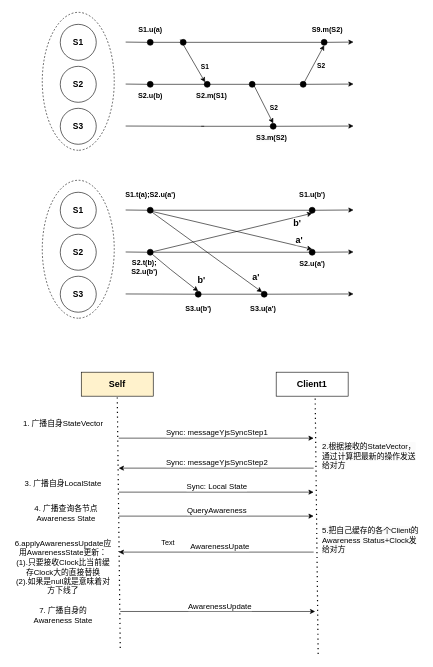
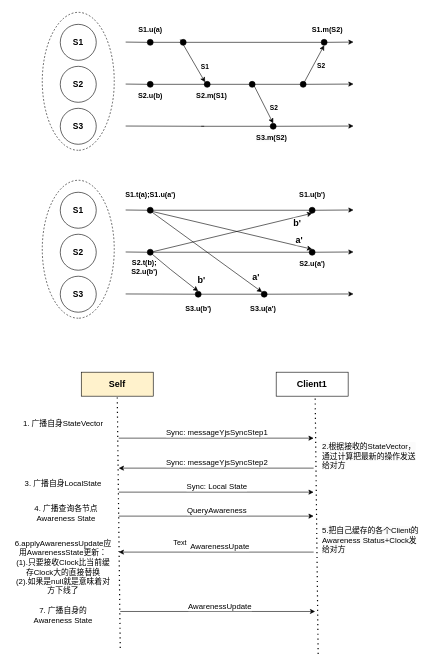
  <mxCell id="0" />
  <mxCell id="1" parent="0" />
  <mxCell id="2" value="" style="ellipse;whiteSpace=wrap;html=1;direction=south;dashed=1;" vertex="1" parent="1"><mxGeometry x="70" y="300" width="120" height="230" as="geometry" /></mxCell>
  <mxCell id="3" value="S1" style="ellipse;whiteSpace=wrap;html=1;aspect=fixed;fontSize=14;fontStyle=1" vertex="1" parent="1"><mxGeometry x="100" y="320" width="60" height="60" as="geometry" /></mxCell>
  <mxCell id="4" value="S2" style="ellipse;whiteSpace=wrap;html=1;aspect=fixed;fontSize=14;fontStyle=1" vertex="1" parent="1"><mxGeometry x="100" y="390" width="60" height="60" as="geometry" /></mxCell>
  <mxCell id="5" value="S3" style="ellipse;whiteSpace=wrap;html=1;aspect=fixed;fontSize=14;fontStyle=1" vertex="1" parent="1"><mxGeometry x="100" y="460" width="60" height="60" as="geometry" /></mxCell>
  <mxCell id="6" value="" style="endArrow=classic;html=1;rounded=0;" edge="1" parent="1" source="19"><mxGeometry width="50" height="50" relative="1" as="geometry"><mxPoint x="209" y="349.58" as="sourcePoint" /><mxPoint x="589" y="349.58" as="targetPoint" /></mxGeometry></mxCell>
  <mxCell id="7" value="" style="endArrow=classic;html=1;rounded=0;" edge="1" parent="1" source="21"><mxGeometry width="50" height="50" relative="1" as="geometry"><mxPoint x="209" y="419.58" as="sourcePoint" /><mxPoint x="589" y="419.58" as="targetPoint" /></mxGeometry></mxCell>
  <mxCell id="8" value="" style="endArrow=classic;html=1;rounded=0;" edge="1" parent="1" source="17"><mxGeometry width="50" height="50" relative="1" as="geometry"><mxPoint x="209" y="489.58" as="sourcePoint" /><mxPoint x="589" y="489.58" as="targetPoint" /></mxGeometry></mxCell>
  <mxCell id="9" value="" style="endArrow=none;html=1;rounded=0;endFill=0;" edge="1" parent="1" target="10"><mxGeometry width="50" height="50" relative="1" as="geometry"><mxPoint x="209" y="349.58" as="sourcePoint" /><mxPoint x="589" y="349.58" as="targetPoint" /></mxGeometry></mxCell>
  <mxCell id="10" value="" style="ellipse;whiteSpace=wrap;html=1;aspect=fixed;fillColor=#000000;" vertex="1" parent="1"><mxGeometry x="245" y="345" width="10" height="10" as="geometry" /></mxCell>
- <mxCell id="11" value="S1.t(a);S2.u(a')" style="text;html=1;align=center;verticalAlign=middle;resizable=0;points=[];autosize=1;strokeColor=none;fillColor=none;fontStyle=1" vertex="1" parent="1"><mxGeometry x="200" y="310" width="100" height="30" as="geometry" /></mxCell>
+ <mxCell id="11" value="S1.t(a);S1.u(a')" style="text;html=1;align=center;verticalAlign=middle;resizable=0;points=[];autosize=1;strokeColor=none;fillColor=none;fontStyle=1" vertex="1" parent="1"><mxGeometry x="200" y="310" width="100" height="30" as="geometry" /></mxCell>
  <mxCell id="12" value="" style="endArrow=none;html=1;rounded=0;endFill=0;" edge="1" parent="1" target="13"><mxGeometry width="50" height="50" relative="1" as="geometry"><mxPoint x="209" y="419.58" as="sourcePoint" /><mxPoint x="589" y="419.58" as="targetPoint" /></mxGeometry></mxCell>
  <mxCell id="13" value="" style="ellipse;whiteSpace=wrap;html=1;aspect=fixed;fillColor=#000000;" vertex="1" parent="1"><mxGeometry x="245" y="415" width="10" height="10" as="geometry" /></mxCell>
  <mxCell id="14" value="" style="endArrow=none;html=1;rounded=0;endFill=0;" edge="1" parent="1" target="15"><mxGeometry width="50" height="50" relative="1" as="geometry"><mxPoint x="209" y="489.58" as="sourcePoint" /><mxPoint x="589" y="489.58" as="targetPoint" /></mxGeometry></mxCell>
  <mxCell id="15" value="" style="ellipse;whiteSpace=wrap;html=1;aspect=fixed;fillColor=#000000;" vertex="1" parent="1"><mxGeometry x="325" y="485" width="10" height="10" as="geometry" /></mxCell>
  <mxCell id="16" value="" style="endArrow=none;html=1;rounded=0;endFill=0;" edge="1" parent="1" source="15" target="17"><mxGeometry width="50" height="50" relative="1" as="geometry"><mxPoint x="315" y="490" as="sourcePoint" /><mxPoint x="589" y="489.58" as="targetPoint" /></mxGeometry></mxCell>
  <mxCell id="17" value="" style="ellipse;whiteSpace=wrap;html=1;aspect=fixed;fillColor=#000000;" vertex="1" parent="1"><mxGeometry x="435" y="485" width="10" height="10" as="geometry" /></mxCell>
  <mxCell id="18" value="" style="endArrow=none;html=1;rounded=0;endFill=0;" edge="1" parent="1" source="10" target="19"><mxGeometry width="50" height="50" relative="1" as="geometry"><mxPoint x="255" y="350" as="sourcePoint" /><mxPoint x="589" y="349.58" as="targetPoint" /></mxGeometry></mxCell>
  <mxCell id="19" value="" style="ellipse;whiteSpace=wrap;html=1;aspect=fixed;fillColor=#000000;" vertex="1" parent="1"><mxGeometry x="515" y="345" width="10" height="10" as="geometry" /></mxCell>
  <mxCell id="20" value="" style="endArrow=none;html=1;rounded=0;endFill=0;" edge="1" parent="1" source="13" target="21"><mxGeometry width="50" height="50" relative="1" as="geometry"><mxPoint x="255" y="420" as="sourcePoint" /><mxPoint x="589" y="419.58" as="targetPoint" /></mxGeometry></mxCell>
  <mxCell id="21" value="" style="ellipse;whiteSpace=wrap;html=1;aspect=fixed;fillColor=#000000;" vertex="1" parent="1"><mxGeometry x="515" y="415" width="10" height="10" as="geometry" /></mxCell>
  <mxCell id="22" value="S2.t(b);&lt;div&gt;S2.u(b')&lt;/div&gt;" style="text;html=1;align=center;verticalAlign=middle;resizable=0;points=[];autosize=1;strokeColor=none;fillColor=none;fontStyle=1" vertex="1" parent="1"><mxGeometry x="205" y="425" width="70" height="40" as="geometry" /></mxCell>
  <mxCell id="23" value="S3.u(b')" style="text;html=1;align=center;verticalAlign=middle;resizable=0;points=[];autosize=1;strokeColor=none;fillColor=none;fontStyle=1" vertex="1" parent="1"><mxGeometry x="295" y="500" width="70" height="30" as="geometry" /></mxCell>
  <mxCell id="24" value="&lt;span style=&quot;color: rgb(0, 0, 0); font-family: Helvetica; font-size: 12px; font-style: normal; font-variant-ligatures: normal; font-variant-caps: normal; font-weight: 700; letter-spacing: normal; orphans: 2; text-align: center; text-indent: 0px; text-transform: none; widows: 2; word-spacing: 0px; -webkit-text-stroke-width: 0px; white-space: nowrap; background-color: rgb(251, 251, 251); text-decoration-thickness: initial; text-decoration-style: initial; text-decoration-color: initial; display: inline !important; float: none;&quot;&gt;S3.u(a')&lt;/span&gt;" style="text;whiteSpace=wrap;html=1;" vertex="1" parent="1"><mxGeometry x="415" y="500" width="120" height="40" as="geometry" /></mxCell>
  <mxCell id="25" value="S1.u(b')" style="text;html=1;align=center;verticalAlign=middle;resizable=0;points=[];autosize=1;strokeColor=none;fillColor=none;fontStyle=1" vertex="1" parent="1"><mxGeometry x="485" y="310" width="70" height="30" as="geometry" /></mxCell>
  <mxCell id="26" value="S2.u(a')" style="text;html=1;align=center;verticalAlign=middle;resizable=0;points=[];autosize=1;strokeColor=none;fillColor=none;fontStyle=1" vertex="1" parent="1"><mxGeometry x="485" y="425" width="70" height="30" as="geometry" /></mxCell>
  <mxCell id="27" value="" style="endArrow=classic;html=1;rounded=0;entryX=0;entryY=0;entryDx=0;entryDy=0;exitX=1;exitY=1;exitDx=0;exitDy=0;" edge="1" parent="1" source="10" target="17"><mxGeometry width="50" height="50" relative="1" as="geometry"><mxPoint x="295" y="380" as="sourcePoint" /><mxPoint x="345" y="330" as="targetPoint" /></mxGeometry></mxCell>
  <mxCell id="28" value="a&lt;font style=&quot;font-size: 15px;&quot;&gt;&lt;span style=&quot;font-size: 15px;&quot;&gt;'&lt;/span&gt;&lt;/font&gt;" style="edgeLabel;html=1;align=center;verticalAlign=middle;resizable=0;points=[];fontSize=15;fontStyle=1" vertex="1" connectable="0" parent="27"><mxGeometry x="0.731" y="-1" relative="1" as="geometry"><mxPoint x="14" y="-9" as="offset" /></mxGeometry></mxCell>
  <mxCell id="29" value="" style="endArrow=classic;html=1;rounded=0;exitX=1;exitY=1;exitDx=0;exitDy=0;entryX=0.5;entryY=0;entryDx=0;entryDy=0;" edge="1" parent="1" target="21"><mxGeometry width="50" height="50" relative="1" as="geometry"><mxPoint x="245" y="350" as="sourcePoint" /><mxPoint x="485" y="390" as="targetPoint" /></mxGeometry></mxCell>
  <mxCell id="30" value="a&lt;font style=&quot;font-size: 15px;&quot;&gt;&lt;span style=&quot;font-size: 15px;&quot;&gt;'&lt;/span&gt;&lt;/font&gt;" style="edgeLabel;html=1;align=center;verticalAlign=middle;resizable=0;points=[];fontSize=15;fontStyle=1" vertex="1" connectable="0" parent="29"><mxGeometry x="0.731" y="-1" relative="1" as="geometry"><mxPoint x="14" y="-9" as="offset" /></mxGeometry></mxCell>
  <mxCell id="31" value="" style="endArrow=classic;html=1;rounded=0;entryX=0.5;entryY=0;entryDx=0;entryDy=0;" edge="1" parent="1" target="15"><mxGeometry width="50" height="50" relative="1" as="geometry"><mxPoint x="253.54" y="423.54" as="sourcePoint" /><mxPoint x="325.004" y="485.004" as="targetPoint" /><Array as="points"><mxPoint x="283.54" y="448.54" /></Array></mxGeometry></mxCell>
  <mxCell id="32" value="b'" style="edgeLabel;html=1;align=center;verticalAlign=middle;resizable=0;points=[];fontSize=15;fontStyle=1" vertex="1" connectable="0" parent="31"><mxGeometry x="0.342" y="2" relative="1" as="geometry"><mxPoint x="29" y="2" as="offset" /></mxGeometry></mxCell>
  <mxCell id="33" value="" style="endArrow=classic;html=1;rounded=0;entryX=0.5;entryY=1;entryDx=0;entryDy=0;" edge="1" parent="1" target="19"><mxGeometry width="50" height="50" relative="1" as="geometry"><mxPoint x="255" y="419" as="sourcePoint" /><mxPoint x="355" y="380" as="targetPoint" /><Array as="points" /></mxGeometry></mxCell>
  <mxCell id="34" value="b'" style="edgeLabel;html=1;align=center;verticalAlign=middle;resizable=0;points=[];fontSize=15;fontStyle=1" vertex="1" connectable="0" parent="33"><mxGeometry x="0.342" y="2" relative="1" as="geometry"><mxPoint x="62" y="-4" as="offset" /></mxGeometry></mxCell>
  <mxCell id="35" value="" style="ellipse;whiteSpace=wrap;html=1;direction=south;dashed=1;" vertex="1" parent="1"><mxGeometry x="70" y="20" width="120" height="230" as="geometry" /></mxCell>
  <mxCell id="36" value="S1" style="ellipse;whiteSpace=wrap;html=1;aspect=fixed;fontSize=14;fontStyle=1" vertex="1" parent="1"><mxGeometry x="100" y="40" width="60" height="60" as="geometry" /></mxCell>
  <mxCell id="37" value="S2" style="ellipse;whiteSpace=wrap;html=1;aspect=fixed;fontSize=14;fontStyle=1" vertex="1" parent="1"><mxGeometry x="100" y="110" width="60" height="60" as="geometry" /></mxCell>
  <mxCell id="38" value="S3" style="ellipse;whiteSpace=wrap;html=1;aspect=fixed;fontSize=14;fontStyle=1" vertex="1" parent="1"><mxGeometry x="100" y="180" width="60" height="60" as="geometry" /></mxCell>
  <mxCell id="39" value="" style="endArrow=classic;html=1;rounded=0;" edge="1" parent="1" source="51"><mxGeometry width="50" height="50" relative="1" as="geometry"><mxPoint x="209" y="69.58" as="sourcePoint" /><mxPoint x="589" y="69.58" as="targetPoint" /></mxGeometry></mxCell>
  <mxCell id="40" value="" style="endArrow=classic;html=1;rounded=0;" edge="1" parent="1" source="53"><mxGeometry width="50" height="50" relative="1" as="geometry"><mxPoint x="209" y="139.58" as="sourcePoint" /><mxPoint x="589" y="139.58" as="targetPoint" /></mxGeometry></mxCell>
  <mxCell id="41" value="" style="endArrow=classic;html=1;rounded=0;" edge="1" parent="1" source="49"><mxGeometry width="50" height="50" relative="1" as="geometry"><mxPoint x="209" y="209.58" as="sourcePoint" /><mxPoint x="589" y="209.58" as="targetPoint" /></mxGeometry></mxCell>
  <mxCell id="42" value="" style="endArrow=none;html=1;rounded=0;endFill=0;" edge="1" parent="1" target="43"><mxGeometry width="50" height="50" relative="1" as="geometry"><mxPoint x="209" y="69.58" as="sourcePoint" /><mxPoint x="589" y="69.58" as="targetPoint" /></mxGeometry></mxCell>
  <mxCell id="43" value="" style="ellipse;whiteSpace=wrap;html=1;aspect=fixed;fillColor=#000000;" vertex="1" parent="1"><mxGeometry x="245" y="65" width="10" height="10" as="geometry" /></mxCell>
  <mxCell id="44" value="S1.u(a)" style="text;html=1;align=center;verticalAlign=middle;resizable=0;points=[];autosize=1;strokeColor=none;fillColor=none;fontStyle=1" vertex="1" parent="1"><mxGeometry x="220" y="35" width="60" height="30" as="geometry" /></mxCell>
  <mxCell id="45" value="" style="endArrow=none;html=1;rounded=0;endFill=0;" edge="1" parent="1" target="46"><mxGeometry width="50" height="50" relative="1" as="geometry"><mxPoint x="209" y="139.58" as="sourcePoint" /><mxPoint x="589" y="139.58" as="targetPoint" /></mxGeometry></mxCell>
  <mxCell id="46" value="" style="ellipse;whiteSpace=wrap;html=1;aspect=fixed;fillColor=#000000;" vertex="1" parent="1"><mxGeometry x="245" y="135" width="10" height="10" as="geometry" /></mxCell>
  <mxCell id="47" value="" style="endArrow=none;html=1;rounded=0;endFill=0;" edge="1" parent="1"><mxGeometry width="50" height="50" relative="1" as="geometry"><mxPoint x="209" y="209.58" as="sourcePoint" /><mxPoint x="340" y="210" as="targetPoint" /></mxGeometry></mxCell>
  <mxCell id="48" value="" style="endArrow=none;html=1;rounded=0;endFill=0;" edge="1" parent="1" target="49"><mxGeometry width="50" height="50" relative="1" as="geometry"><mxPoint x="335" y="210" as="sourcePoint" /><mxPoint x="589" y="209.58" as="targetPoint" /></mxGeometry></mxCell>
  <mxCell id="49" value="" style="ellipse;whiteSpace=wrap;html=1;aspect=fixed;fillColor=#000000;" vertex="1" parent="1"><mxGeometry x="450" y="205" width="10" height="10" as="geometry" /></mxCell>
  <mxCell id="50" value="" style="endArrow=none;html=1;rounded=0;endFill=0;" edge="1" parent="1" source="58" target="51"><mxGeometry width="50" height="50" relative="1" as="geometry"><mxPoint x="255" y="70" as="sourcePoint" /><mxPoint x="589" y="69.58" as="targetPoint" /></mxGeometry></mxCell>
  <mxCell id="51" value="" style="ellipse;whiteSpace=wrap;html=1;aspect=fixed;fillColor=#000000;" vertex="1" parent="1"><mxGeometry x="535" y="65" width="10" height="10" as="geometry" /></mxCell>
  <mxCell id="52" value="" style="endArrow=none;html=1;rounded=0;endFill=0;" edge="1" parent="1" source="61" target="53"><mxGeometry width="50" height="50" relative="1" as="geometry"><mxPoint x="255" y="140" as="sourcePoint" /><mxPoint x="589" y="139.58" as="targetPoint" /></mxGeometry></mxCell>
  <mxCell id="53" value="" style="ellipse;whiteSpace=wrap;html=1;aspect=fixed;fillColor=#000000;" vertex="1" parent="1"><mxGeometry x="500" y="135" width="10" height="10" as="geometry" /></mxCell>
  <mxCell id="54" value="&lt;div&gt;S2.u(b)&lt;/div&gt;" style="text;html=1;align=center;verticalAlign=middle;resizable=0;points=[];autosize=1;strokeColor=none;fillColor=none;fontStyle=1" vertex="1" parent="1"><mxGeometry x="220" y="145" width="60" height="30" as="geometry" /></mxCell>
  <mxCell id="55" value="&lt;span style=&quot;color: rgb(0, 0, 0); font-family: Helvetica; font-size: 12px; font-style: normal; font-variant-ligatures: normal; font-variant-caps: normal; font-weight: 700; letter-spacing: normal; orphans: 2; text-align: center; text-indent: 0px; text-transform: none; widows: 2; word-spacing: 0px; -webkit-text-stroke-width: 0px; white-space: nowrap; background-color: rgb(251, 251, 251); text-decoration-thickness: initial; text-decoration-style: initial; text-decoration-color: initial; display: inline !important; float: none;&quot;&gt;S3.m(S2)&lt;/span&gt;" style="text;whiteSpace=wrap;html=1;" vertex="1" parent="1"><mxGeometry x="425" y="215" width="120" height="40" as="geometry" /></mxCell>
- <mxCell id="56" value="S9.m(S2)" style="text;html=1;align=center;verticalAlign=middle;resizable=0;points=[];autosize=1;strokeColor=none;fillColor=none;fontStyle=1" vertex="1" parent="1"><mxGeometry x="510" y="35" width="70" height="30" as="geometry" /></mxCell>
+ <mxCell id="56" value="S1.m(S2)" style="text;html=1;align=center;verticalAlign=middle;resizable=0;points=[];autosize=1;strokeColor=none;fillColor=none;fontStyle=1" vertex="1" parent="1"><mxGeometry x="510" y="35" width="70" height="30" as="geometry" /></mxCell>
  <mxCell id="57" value="" style="endArrow=none;html=1;rounded=0;endFill=0;" edge="1" parent="1" source="43" target="58"><mxGeometry width="50" height="50" relative="1" as="geometry"><mxPoint x="255" y="70" as="sourcePoint" /><mxPoint x="515" y="70" as="targetPoint" /></mxGeometry></mxCell>
  <mxCell id="58" value="" style="ellipse;whiteSpace=wrap;html=1;aspect=fixed;fillColor=#000000;" vertex="1" parent="1"><mxGeometry x="300" y="65" width="10" height="10" as="geometry" /></mxCell>
  <mxCell id="59" value="" style="ellipse;whiteSpace=wrap;html=1;aspect=fixed;fillColor=#000000;" vertex="1" parent="1"><mxGeometry x="340" y="135" width="10" height="10" as="geometry" /></mxCell>
  <mxCell id="60" value="" style="endArrow=none;html=1;rounded=0;endFill=0;" edge="1" parent="1" source="46" target="61"><mxGeometry width="50" height="50" relative="1" as="geometry"><mxPoint x="255" y="140" as="sourcePoint" /><mxPoint x="515" y="140" as="targetPoint" /></mxGeometry></mxCell>
  <mxCell id="61" value="" style="ellipse;whiteSpace=wrap;html=1;aspect=fixed;fillColor=#000000;" vertex="1" parent="1"><mxGeometry x="415" y="135" width="10" height="10" as="geometry" /></mxCell>
  <mxCell id="62" value="&lt;span style=&quot;color: rgb(0, 0, 0); font-family: Helvetica; font-size: 12px; font-style: normal; font-variant-ligatures: normal; font-variant-caps: normal; font-weight: 700; letter-spacing: normal; orphans: 2; text-align: center; text-indent: 0px; text-transform: none; widows: 2; word-spacing: 0px; -webkit-text-stroke-width: 0px; white-space: nowrap; background-color: rgb(251, 251, 251); text-decoration-thickness: initial; text-decoration-style: initial; text-decoration-color: initial; display: inline !important; float: none;&quot;&gt;S2.m(S1)&lt;/span&gt;" style="text;whiteSpace=wrap;html=1;" vertex="1" parent="1"><mxGeometry x="325" y="145" width="70" height="40" as="geometry" /></mxCell>
  <mxCell id="63" value="" style="endArrow=classic;html=1;rounded=0;entryX=0;entryY=0;entryDx=0;entryDy=0;" edge="1" parent="1" target="59"><mxGeometry width="50" height="50" relative="1" as="geometry"><mxPoint x="300" y="65" as="sourcePoint" /><mxPoint x="340" y="125" as="targetPoint" /></mxGeometry></mxCell>
  <mxCell id="64" value="S1" style="edgeLabel;html=1;align=center;verticalAlign=middle;resizable=0;points=[];fontSize=11;fontStyle=1" vertex="1" connectable="0" parent="63"><mxGeometry x="0.372" y="1" relative="1" as="geometry"><mxPoint x="11" y="-3" as="offset" /></mxGeometry></mxCell>
  <mxCell id="65" value="" style="endArrow=classic;html=1;rounded=0;entryX=0.5;entryY=0;entryDx=0;entryDy=0;" edge="1" parent="1" target="49"><mxGeometry width="50" height="50" relative="1" as="geometry"><mxPoint x="419.5" y="135" as="sourcePoint" /><mxPoint x="450" y="200" as="targetPoint" /></mxGeometry></mxCell>
  <mxCell id="66" value="S2" style="edgeLabel;html=1;align=center;verticalAlign=middle;resizable=0;points=[];fontSize=11;fontStyle=1" vertex="1" connectable="0" parent="65"><mxGeometry x="0.372" y="1" relative="1" as="geometry"><mxPoint x="11" y="-3" as="offset" /></mxGeometry></mxCell>
  <mxCell id="67" value="" style="endArrow=classic;html=1;rounded=0;entryX=0.5;entryY=1;entryDx=0;entryDy=0;" edge="1" parent="1" target="51"><mxGeometry width="50" height="50" relative="1" as="geometry"><mxPoint x="505" y="140" as="sourcePoint" /><mxPoint x="555" y="90" as="targetPoint" /></mxGeometry></mxCell>
  <mxCell id="68" value="S2" style="edgeLabel;html=1;align=center;verticalAlign=middle;resizable=0;points=[];fontStyle=1" vertex="1" connectable="0" parent="67"><mxGeometry x="0.114" y="2" relative="1" as="geometry"><mxPoint x="12" y="7" as="offset" /></mxGeometry></mxCell>
  <mxCell id="69" value="Self" style="rounded=0;whiteSpace=wrap;html=1;fontStyle=1;fontSize=15;fillColor=#fff2cc;" vertex="1" parent="1"><mxGeometry x="135" y="620" width="120" height="40" as="geometry" /></mxCell>
  <mxCell id="70" value="Client1" style="rounded=0;whiteSpace=wrap;html=1;fontStyle=1;fontSize=15;" vertex="1" parent="1"><mxGeometry x="460" y="620" width="120" height="40" as="geometry" /></mxCell>
  <mxCell id="71" value="" style="endArrow=none;dashed=1;html=1;dashPattern=1 3;strokeWidth=2;rounded=0;entryX=0.5;entryY=1;entryDx=0;entryDy=0;" edge="1" parent="1" target="69"><mxGeometry width="50" height="50" relative="1" as="geometry"><mxPoint x="200" y="1080" as="sourcePoint" /><mxPoint x="190" y="690" as="targetPoint" /></mxGeometry></mxCell>
  <mxCell id="72" value="" style="endArrow=none;dashed=1;html=1;dashPattern=1 3;strokeWidth=2;rounded=0;entryX=0.5;entryY=1;entryDx=0;entryDy=0;" edge="1" parent="1"><mxGeometry width="50" height="50" relative="1" as="geometry"><mxPoint x="530" y="1090" as="sourcePoint" /><mxPoint x="525" y="660" as="targetPoint" /></mxGeometry></mxCell>
- <mxCell id="73" value="Text" style="text;html=1;align=center;verticalAlign=middle;whiteSpace=wrap;rounded=0;" vertex="1" parent="1"><mxGeometry x="250" y="890" width="60" height="30" as="geometry" /></mxCell>
+ <mxCell id="73" value="Text" style="text;html=1;align=center;verticalAlign=middle;whiteSpace=wrap;rounded=0;" vertex="1" parent="1"><mxGeometry x="270" y="890" width="60" height="30" as="geometry" /></mxCell>
  <mxCell id="74" value="1. 广播自身StateVector" style="text;html=1;align=center;verticalAlign=middle;whiteSpace=wrap;rounded=0;fontSize=13;fontStyle=0" vertex="1" parent="1"><mxGeometry x="20" y="690" width="170" height="30" as="geometry" /></mxCell>
  <mxCell id="75" value="" style="endArrow=classic;html=1;rounded=0;" edge="1" parent="1"><mxGeometry width="50" height="50" relative="1" as="geometry"><mxPoint x="197.5" y="730" as="sourcePoint" /><mxPoint x="522.5" y="730" as="targetPoint" /></mxGeometry></mxCell>
  <mxCell id="76" value="Sync: messageYjsSyncStep1" style="edgeLabel;html=1;align=center;verticalAlign=middle;resizable=0;points=[];fontSize=13;" vertex="1" connectable="0" parent="75"><mxGeometry x="-0.598" y="-1" relative="1" as="geometry"><mxPoint x="98" y="-11" as="offset" /></mxGeometry></mxCell>
  <mxCell id="77" value="" style="endArrow=none;html=1;rounded=0;startArrow=classic;startFill=1;endFill=0;" edge="1" parent="1"><mxGeometry width="50" height="50" relative="1" as="geometry"><mxPoint x="197.5" y="780" as="sourcePoint" /><mxPoint x="522.5" y="780" as="targetPoint" /></mxGeometry></mxCell>
  <mxCell id="78" value="Sync: messageYjsSyncStep2" style="edgeLabel;html=1;align=center;verticalAlign=middle;resizable=0;points=[];fontSize=13;" vertex="1" connectable="0" parent="77"><mxGeometry x="-0.598" y="-1" relative="1" as="geometry"><mxPoint x="98" y="-11" as="offset" /></mxGeometry></mxCell>
  <mxCell id="79" value="&lt;span style=&quot;color: rgb(0, 0, 0); font-family: Helvetica; font-size: 13px; font-style: normal; font-variant-ligatures: normal; font-variant-caps: normal; font-weight: 400; letter-spacing: normal; orphans: 2; text-align: center; text-indent: 0px; text-transform: none; widows: 2; word-spacing: 0px; -webkit-text-stroke-width: 0px; white-space: normal; background-color: rgb(251, 251, 251); text-decoration-thickness: initial; text-decoration-style: initial; text-decoration-color: initial; display: inline !important; float: none;&quot;&gt;2.根据接收的StateVector，通过计算把最新的操作发送给对方&lt;/span&gt;" style="text;whiteSpace=wrap;html=1;" vertex="1" parent="1"><mxGeometry x="535" y="730" width="165" height="30" as="geometry" /></mxCell>
  <mxCell id="80" value="3. 广播自身LocalState" style="text;html=1;align=center;verticalAlign=middle;whiteSpace=wrap;rounded=0;fontSize=13;fontStyle=0" vertex="1" parent="1"><mxGeometry x="20" y="790" width="170" height="30" as="geometry" /></mxCell>
  <mxCell id="81" value="" style="endArrow=classic;html=1;rounded=0;" edge="1" parent="1"><mxGeometry width="50" height="50" relative="1" as="geometry"><mxPoint x="197.5" y="820" as="sourcePoint" /><mxPoint x="522.5" y="820" as="targetPoint" /></mxGeometry></mxCell>
  <mxCell id="82" value="Sync: Local State" style="edgeLabel;html=1;align=center;verticalAlign=middle;resizable=0;points=[];fontSize=13;" vertex="1" connectable="0" parent="81"><mxGeometry x="-0.598" y="-1" relative="1" as="geometry"><mxPoint x="98" y="-11" as="offset" /></mxGeometry></mxCell>
  <mxCell id="83" value="" style="endArrow=classic;html=1;rounded=0;" edge="1" parent="1"><mxGeometry width="50" height="50" relative="1" as="geometry"><mxPoint x="197.5" y="860" as="sourcePoint" /><mxPoint x="522.5" y="860" as="targetPoint" /></mxGeometry></mxCell>
  <mxCell id="84" value="QueryAwareness" style="edgeLabel;html=1;align=center;verticalAlign=middle;resizable=0;points=[];fontSize=13;" vertex="1" connectable="0" parent="83"><mxGeometry x="-0.598" y="-1" relative="1" as="geometry"><mxPoint x="98" y="-11" as="offset" /></mxGeometry></mxCell>
  <mxCell id="85" value="4. 广播查询各节点&lt;br&gt;Awareness State" style="text;html=1;align=center;verticalAlign=middle;whiteSpace=wrap;rounded=0;fontSize=13;fontStyle=0" vertex="1" parent="1"><mxGeometry x="25" y="840" width="170" height="30" as="geometry" /></mxCell>
  <mxCell id="86" value="" style="endArrow=none;html=1;rounded=0;startArrow=classic;startFill=1;endFill=0;" edge="1" parent="1"><mxGeometry width="50" height="50" relative="1" as="geometry"><mxPoint x="197.5" y="920" as="sourcePoint" /><mxPoint x="522.5" y="920" as="targetPoint" /></mxGeometry></mxCell>
  <mxCell id="87" value="AwarenessUpate" style="edgeLabel;html=1;align=center;verticalAlign=middle;resizable=0;points=[];fontSize=13;" vertex="1" connectable="0" parent="86"><mxGeometry x="-0.598" y="-1" relative="1" as="geometry"><mxPoint x="103" y="-11" as="offset" /></mxGeometry></mxCell>
  <mxCell id="88" value="&lt;span style=&quot;color: rgb(0, 0, 0); font-family: Helvetica; font-size: 13px; font-style: normal; font-variant-ligatures: normal; font-variant-caps: normal; font-weight: 400; letter-spacing: normal; orphans: 2; text-align: center; text-indent: 0px; text-transform: none; widows: 2; word-spacing: 0px; -webkit-text-stroke-width: 0px; white-space: normal; background-color: rgb(251, 251, 251); text-decoration-thickness: initial; text-decoration-style: initial; text-decoration-color: initial; display: inline !important; float: none;&quot;&gt;5.把自己缓存的各个Client的Awareness Status+Clock发给对方&lt;/span&gt;" style="text;whiteSpace=wrap;html=1;" vertex="1" parent="1"><mxGeometry x="535" y="870" width="165" height="30" as="geometry" /></mxCell>
  <mxCell id="89" value="6.applyAwarenessUpdate应用AwarenessState更新：&lt;div&gt;(1).只要接收Clock比当前缓存Clock大的直接替换&lt;br&gt;(2).如果是null就是意味着对方下线了&lt;/div&gt;" style="text;html=1;align=center;verticalAlign=middle;whiteSpace=wrap;rounded=0;fontSize=13;fontStyle=0" vertex="1" parent="1"><mxGeometry x="20" y="930" width="170" height="30" as="geometry" /></mxCell>
  <mxCell id="90" value="7. 广播自身的&lt;div&gt;Awareness State&lt;/div&gt;" style="text;html=1;align=center;verticalAlign=middle;whiteSpace=wrap;rounded=0;fontSize=13;fontStyle=0" vertex="1" parent="1"><mxGeometry x="20" y="1010" width="170" height="30" as="geometry" /></mxCell>
  <mxCell id="91" value="" style="endArrow=classic;html=1;rounded=0;" edge="1" parent="1"><mxGeometry width="50" height="50" relative="1" as="geometry"><mxPoint x="200" y="1019" as="sourcePoint" /><mxPoint x="525" y="1019" as="targetPoint" /></mxGeometry></mxCell>
  <mxCell id="92" value="AwarenessUpdate" style="edgeLabel;html=1;align=center;verticalAlign=middle;resizable=0;points=[];fontSize=13;" vertex="1" connectable="0" parent="91"><mxGeometry x="-0.598" y="-1" relative="1" as="geometry"><mxPoint x="100" y="-10" as="offset" /></mxGeometry></mxCell>
